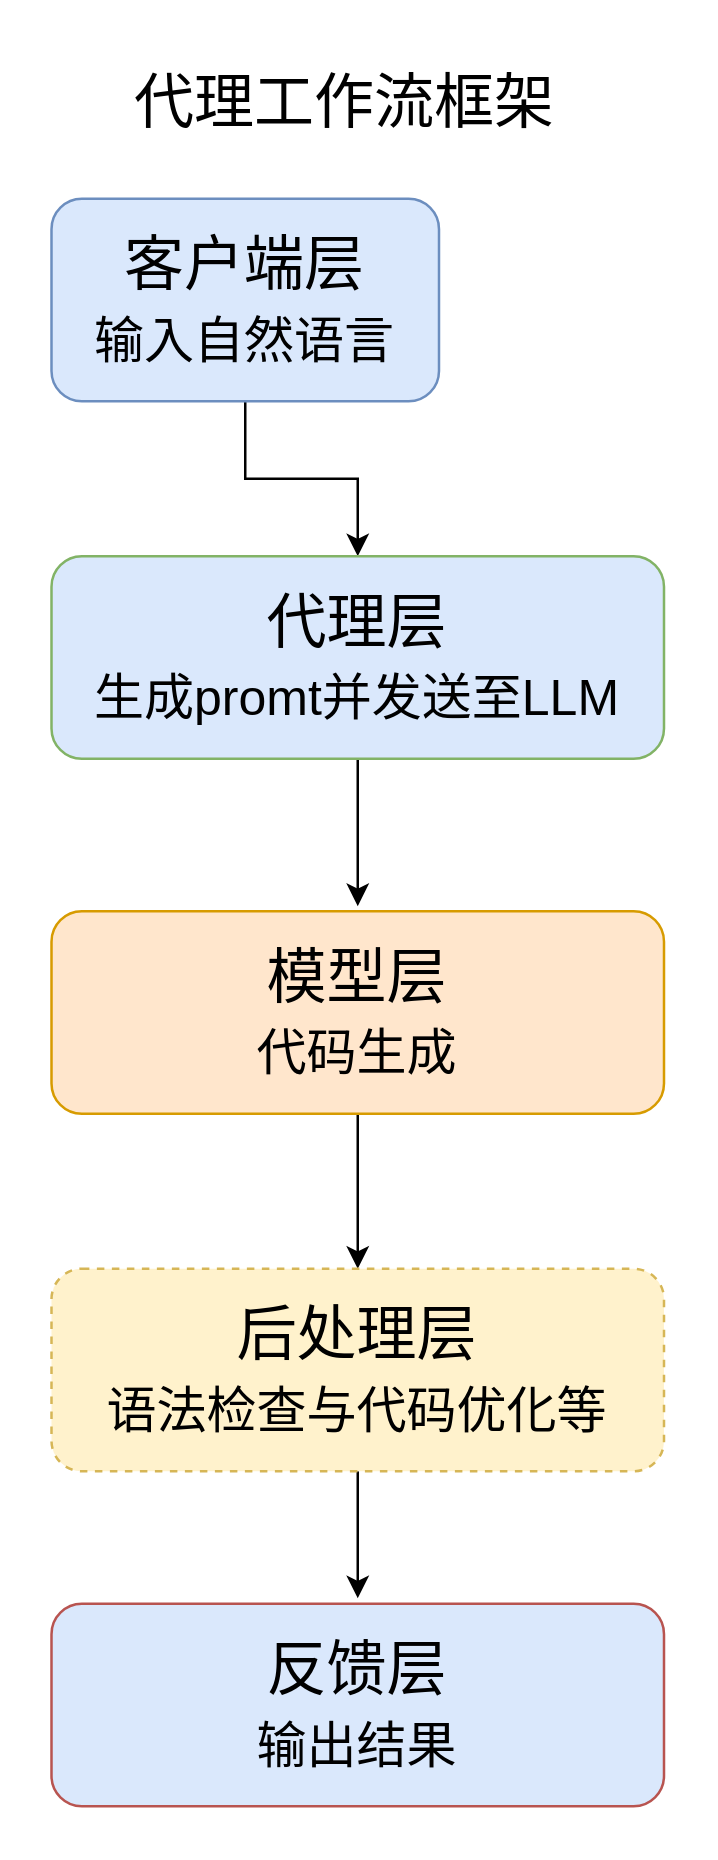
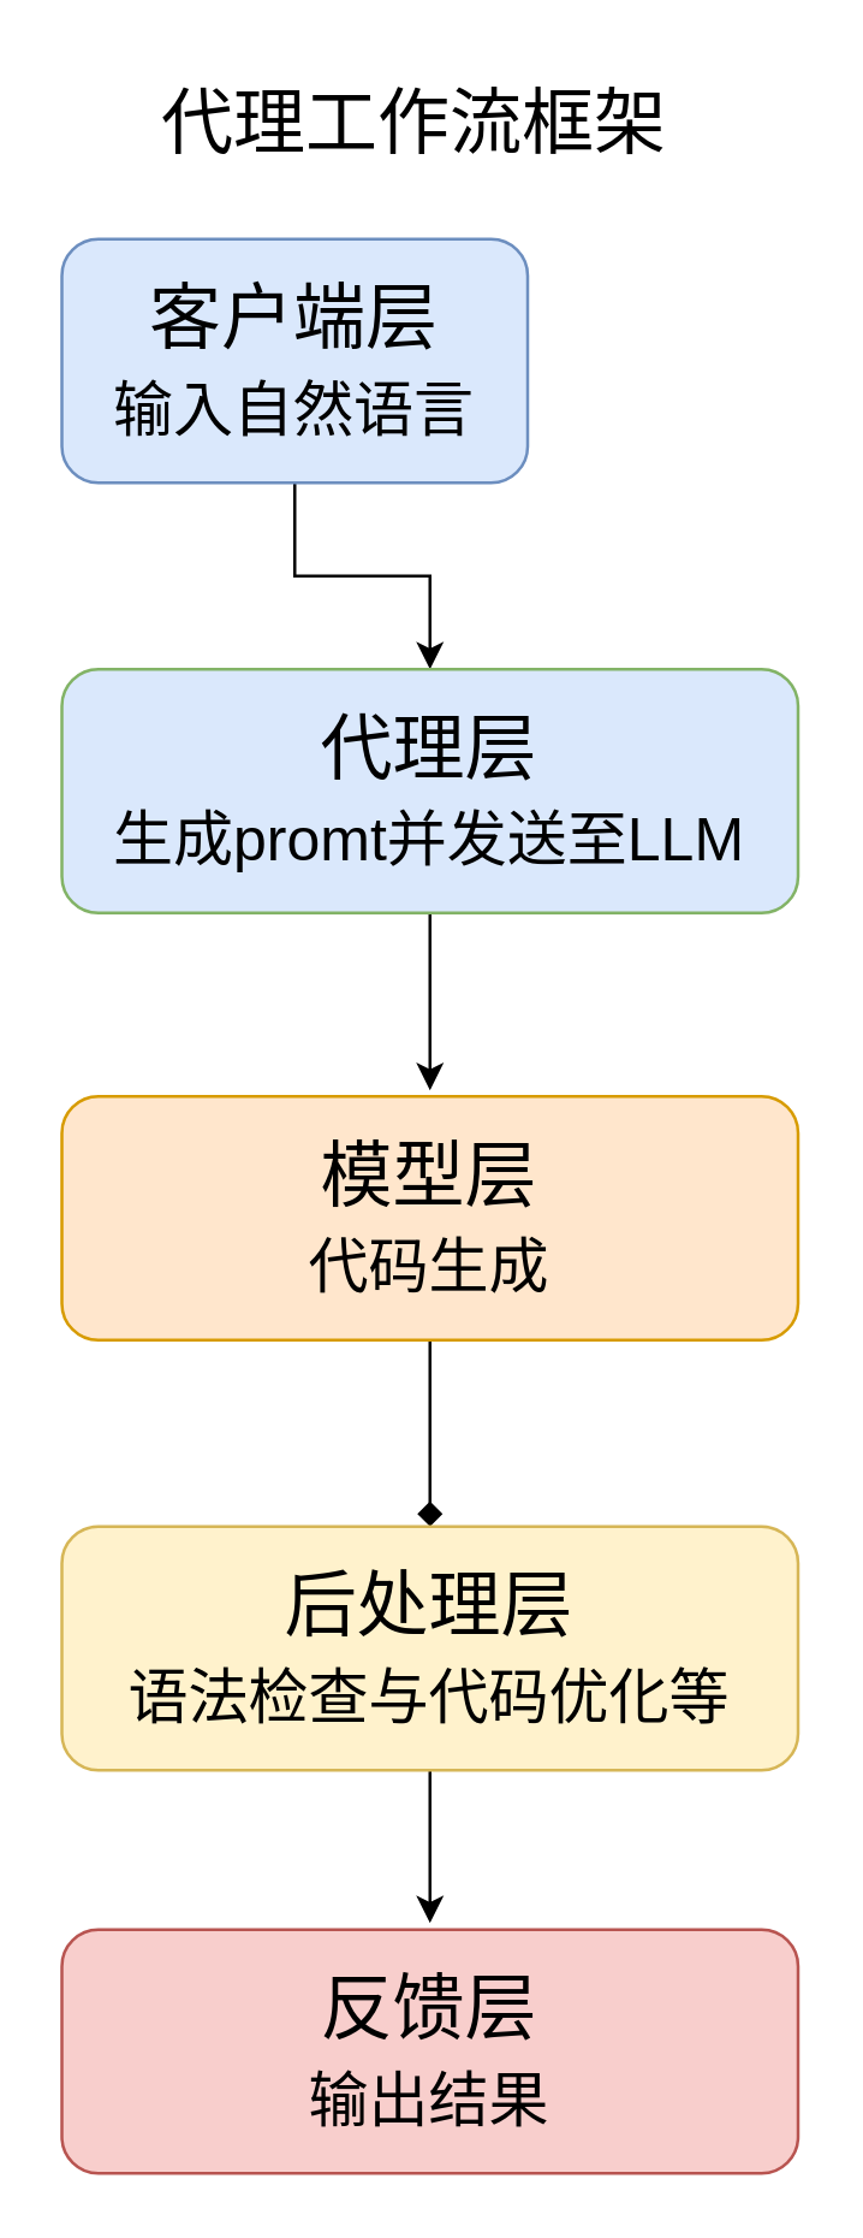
  <mxCell id="0" />
  <mxCell id="1" parent="0" />
  <mxCell id="2" style="edgeStyle=orthogonalEdgeStyle;rounded=0;orthogonalLoop=1;jettySize=auto;html=1;entryX=0.5;entryY=0;entryDx=0;entryDy=0;" edge="1" parent="1" source="3" target="5"><mxGeometry relative="1" as="geometry" /></mxCell>
  <mxCell id="3" value="客户端层&lt;div&gt;&lt;font style=&quot;font-size: 20px;&quot;&gt;输入自然语言&lt;/font&gt;&lt;/div&gt;" style="rounded=1;whiteSpace=wrap;html=1;fontSize=24;fillColor=#dae8fc;strokeColor=#6c8ebf;" vertex="1" parent="1"><mxGeometry x="20" y="79" width="155" height="81" as="geometry" /></mxCell>
  <mxCell id="4" style="edgeStyle=orthogonalEdgeStyle;rounded=0;orthogonalLoop=1;jettySize=auto;html=1;" edge="1" parent="1" source="5"><mxGeometry relative="1" as="geometry"><mxPoint x="142.5" y="361.961" as="targetPoint" /></mxGeometry></mxCell>
  <mxCell id="5" value="代理层&lt;div&gt;&lt;font style=&quot;font-size: 20px;&quot;&gt;生成promt并发送至LLM&lt;/font&gt;&lt;/div&gt;" style="rounded=1;whiteSpace=wrap;html=1;fontSize=24;fillColor=#dae8fc;strokeColor=#82b366;" vertex="1" parent="1"><mxGeometry x="20" y="222" width="245" height="81" as="geometry" /></mxCell>
- <mxCell id="6" style="edgeStyle=orthogonalEdgeStyle;rounded=0;orthogonalLoop=1;jettySize=auto;html=1;entryX=0.5;entryY=0;entryDx=0;entryDy=0;" edge="1" parent="1" source="7" target="10"><mxGeometry relative="1" as="geometry" /></mxCell>
+ <mxCell id="6" style="edgeStyle=orthogonalEdgeStyle;rounded=0;orthogonalLoop=1;jettySize=auto;html=1;entryX=0.5;entryY=0;entryDx=0;entryDy=0;endArrow=diamond;" edge="1" parent="1" source="7" target="10"><mxGeometry relative="1" as="geometry" /></mxCell>
  <mxCell id="7" value="模型层&lt;div&gt;&lt;font style=&quot;font-size: 20px;&quot;&gt;代码生成&lt;/font&gt;&lt;/div&gt;" style="rounded=1;whiteSpace=wrap;html=1;fontSize=24;fillColor=#ffe6cc;strokeColor=#d79b00;" vertex="1" parent="1"><mxGeometry x="20" y="364" width="245" height="81" as="geometry" /></mxCell>
- <mxCell id="8" value="反馈层&lt;div&gt;&lt;span style=&quot;font-size: 20px;&quot;&gt;输出结果&lt;/span&gt;&lt;/div&gt;" style="rounded=1;whiteSpace=wrap;html=1;fontSize=24;fillColor=#dae8fc;strokeColor=#b85450;" vertex="1" parent="1"><mxGeometry x="20" y="641" width="245" height="81" as="geometry" /></mxCell>
+ <mxCell id="8" value="反馈层&lt;div&gt;&lt;span style=&quot;font-size: 20px;&quot;&gt;输出结果&lt;/span&gt;&lt;/div&gt;" style="rounded=1;whiteSpace=wrap;html=1;fontSize=24;fillColor=#f8cecc;strokeColor=#b85450;" vertex="1" parent="1"><mxGeometry x="20" y="641" width="245" height="81" as="geometry" /></mxCell>
  <mxCell id="9" style="edgeStyle=orthogonalEdgeStyle;rounded=0;orthogonalLoop=1;jettySize=auto;html=1;" edge="1" parent="1" source="10"><mxGeometry relative="1" as="geometry"><mxPoint x="142.5" y="638.824" as="targetPoint" /></mxGeometry></mxCell>
- <mxCell id="10" value="后处理层&lt;div&gt;&lt;span style=&quot;font-size: 20px;&quot;&gt;语法检查与代码优化等&lt;/span&gt;&lt;/div&gt;" style="rounded=1;whiteSpace=wrap;html=1;fontSize=24;fillColor=#fff2cc;strokeColor=#d6b656;dashed=1;" vertex="1" parent="1"><mxGeometry x="20" y="507" width="245" height="81" as="geometry" /></mxCell>
+ <mxCell id="10" value="后处理层&lt;div&gt;&lt;span style=&quot;font-size: 20px;&quot;&gt;语法检查与代码优化等&lt;/span&gt;&lt;/div&gt;" style="rounded=1;whiteSpace=wrap;html=1;fontSize=24;fillColor=#fff2cc;strokeColor=#d6b656;" vertex="1" parent="1"><mxGeometry x="20" y="507" width="245" height="81" as="geometry" /></mxCell>
  <mxCell id="11" value="代理工作流框架" style="text;html=1;align=center;verticalAlign=middle;resizable=0;points=[];autosize=1;strokeColor=none;fillColor=none;fontSize=24;" vertex="1" parent="1"><mxGeometry x="44" y="20" width="186" height="41" as="geometry" /></mxCell>
